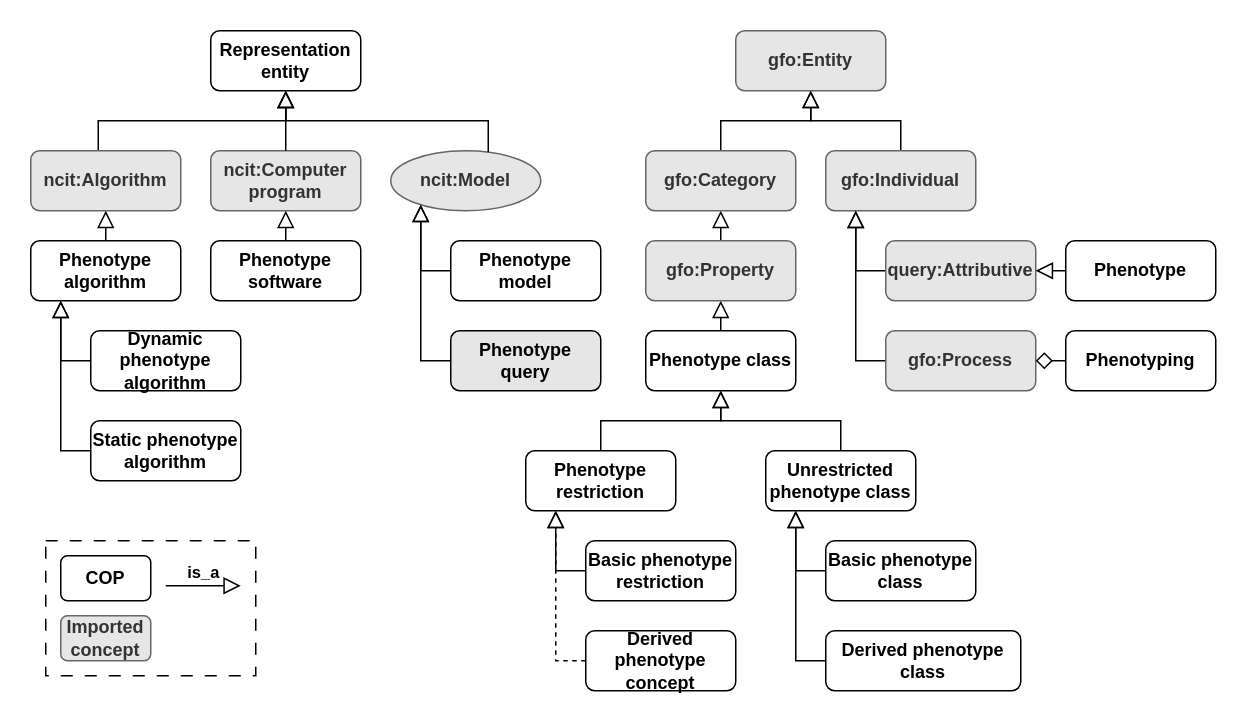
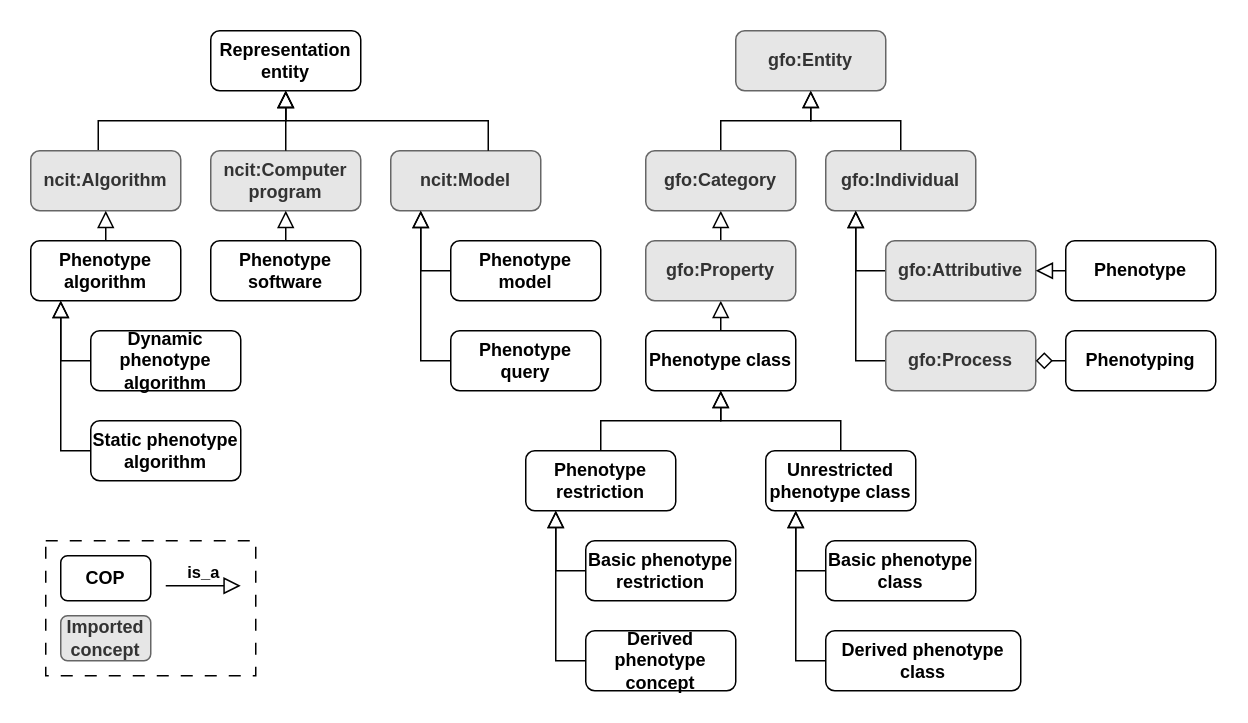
  <mxCell id="0" />
  <mxCell id="1" parent="0" />
  <mxCell id="2" style="rounded=0;orthogonalLoop=1;jettySize=auto;html=1;endSize=9;endArrow=block;endFill=0;" parent="1" source="3" target="17" edge="1"><mxGeometry relative="1" as="geometry" /></mxCell>
  <mxCell id="3" value="Phenotype class" style="rounded=1;whiteSpace=wrap;html=1;fontStyle=1" parent="1" vertex="1"><mxGeometry x="430" y="220" width="100" height="40" as="geometry" /></mxCell>
  <mxCell id="4" style="edgeStyle=orthogonalEdgeStyle;rounded=0;orthogonalLoop=1;jettySize=auto;html=1;endSize=9;endArrow=block;endFill=0;" parent="1" source="5" target="11" edge="1"><mxGeometry relative="1" as="geometry"><Array as="points"><mxPoint x="370" y="380" /></Array></mxGeometry></mxCell>
  <mxCell id="5" value="Basic phenotype restriction" style="rounded=1;whiteSpace=wrap;html=1;fontStyle=1" parent="1" vertex="1"><mxGeometry x="390" y="360" width="100" height="40" as="geometry" /></mxCell>
- <mxCell id="6" style="edgeStyle=orthogonalEdgeStyle;rounded=0;orthogonalLoop=1;jettySize=auto;html=1;endArrow=block;endFill=0;endSize=9;dashed=1;" parent="1" source="7" target="11" edge="1"><mxGeometry relative="1" as="geometry"><Array as="points"><mxPoint x="370" y="440" /></Array></mxGeometry></mxCell>
+ <mxCell id="6" style="edgeStyle=orthogonalEdgeStyle;rounded=0;orthogonalLoop=1;jettySize=auto;html=1;endArrow=block;endFill=0;endSize=9;" parent="1" source="7" target="11" edge="1"><mxGeometry relative="1" as="geometry"><Array as="points"><mxPoint x="370" y="440" /></Array></mxGeometry></mxCell>
  <mxCell id="7" value="Derived phenotype concept" style="rounded=1;whiteSpace=wrap;html=1;fontStyle=1" parent="1" vertex="1"><mxGeometry x="390" y="420" width="100" height="40" as="geometry" /></mxCell>
  <mxCell id="8" style="edgeStyle=orthogonalEdgeStyle;rounded=0;orthogonalLoop=1;jettySize=auto;html=1;endArrow=block;endFill=0;endSize=9;" parent="1" source="9" target="3" edge="1"><mxGeometry relative="1" as="geometry" /></mxCell>
  <mxCell id="9" value="Unrestricted phenotype class" style="rounded=1;whiteSpace=wrap;html=1;fontStyle=1" parent="1" vertex="1"><mxGeometry x="510" y="300" width="100" height="40" as="geometry" /></mxCell>
  <mxCell id="10" style="edgeStyle=orthogonalEdgeStyle;rounded=0;orthogonalLoop=1;jettySize=auto;html=1;endSize=9;endArrow=block;endFill=0;" parent="1" source="11" target="3" edge="1"><mxGeometry relative="1" as="geometry" /></mxCell>
  <mxCell id="11" value="Phenotype restriction" style="rounded=1;whiteSpace=wrap;html=1;fontStyle=1" parent="1" vertex="1"><mxGeometry x="350" y="300" width="100" height="40" as="geometry" /></mxCell>
  <mxCell id="12" style="edgeStyle=orthogonalEdgeStyle;rounded=0;orthogonalLoop=1;jettySize=auto;html=1;endArrow=block;endFill=0;endSize=9;" parent="1" source="13" target="9" edge="1"><mxGeometry relative="1" as="geometry"><Array as="points"><mxPoint x="530" y="380" /></Array></mxGeometry></mxCell>
  <mxCell id="13" value="Basic phenotype class" style="rounded=1;whiteSpace=wrap;html=1;fontStyle=1" parent="1" vertex="1"><mxGeometry x="550" y="360" width="100" height="40" as="geometry" /></mxCell>
  <mxCell id="14" style="edgeStyle=orthogonalEdgeStyle;rounded=0;orthogonalLoop=1;jettySize=auto;html=1;endArrow=block;endFill=0;endSize=9;" parent="1" source="15" target="9" edge="1"><mxGeometry relative="1" as="geometry"><Array as="points"><mxPoint x="530" y="440" /></Array></mxGeometry></mxCell>
  <mxCell id="15" value="Derived phenotype class" style="rounded=1;whiteSpace=wrap;html=1;fontStyle=1" parent="1" vertex="1"><mxGeometry x="550" y="420" width="130" height="40" as="geometry" /></mxCell>
  <mxCell id="16" style="rounded=0;orthogonalLoop=1;jettySize=auto;html=1;endSize=9;endArrow=block;endFill=0;" parent="1" source="17" target="19" edge="1"><mxGeometry relative="1" as="geometry" /></mxCell>
  <mxCell id="17" value="gfo:Property" style="rounded=1;whiteSpace=wrap;html=1;fillColor=#E6E6E6;fontColor=#333333;strokeColor=#666666;fontStyle=1" parent="1" vertex="1"><mxGeometry x="430" y="160" width="100" height="40" as="geometry" /></mxCell>
  <mxCell id="18" value="" style="edgeStyle=orthogonalEdgeStyle;rounded=0;orthogonalLoop=1;jettySize=auto;html=1;endSize=9;endArrow=block;endFill=0;" parent="1" source="19" target="20" edge="1"><mxGeometry relative="1" as="geometry" /></mxCell>
  <mxCell id="19" value="gfo:Category" style="rounded=1;whiteSpace=wrap;html=1;fillColor=#E6E6E6;fontColor=#333333;strokeColor=#666666;fontStyle=1" parent="1" vertex="1"><mxGeometry x="430" y="100" width="100" height="40" as="geometry" /></mxCell>
  <mxCell id="20" value="gfo:Entity" style="whiteSpace=wrap;html=1;rounded=1;fillColor=#E6E6E6;fontColor=#333333;strokeColor=#666666;fontStyle=1" parent="1" vertex="1"><mxGeometry x="490" y="20" width="100" height="40" as="geometry" /></mxCell>
  <mxCell id="21" style="edgeStyle=orthogonalEdgeStyle;rounded=0;orthogonalLoop=1;jettySize=auto;html=1;endArrow=block;endFill=0;endSize=9;" parent="1" source="22" target="20" edge="1"><mxGeometry relative="1" as="geometry" /></mxCell>
  <mxCell id="22" value="gfo:Individual" style="rounded=1;whiteSpace=wrap;html=1;fillColor=#E6E6E6;fontColor=#333333;strokeColor=#666666;fontStyle=1" parent="1" vertex="1"><mxGeometry x="550" y="100" width="100" height="40" as="geometry" /></mxCell>
  <mxCell id="23" style="edgeStyle=orthogonalEdgeStyle;rounded=0;orthogonalLoop=1;jettySize=auto;html=1;endArrow=block;endFill=0;strokeWidth=1;endSize=9;" parent="1" source="24" edge="1"><mxGeometry relative="1" as="geometry"><Array as="points"><mxPoint x="570" y="180" /></Array><mxPoint x="570" y="140" as="targetPoint" /></mxGeometry></mxCell>
- <mxCell id="24" value="query:Attributive" style="rounded=1;whiteSpace=wrap;html=1;fillColor=#E6E6E6;fontColor=#333333;strokeColor=#666666;fontStyle=1" parent="1" vertex="1"><mxGeometry x="590" y="160" width="100" height="40" as="geometry" /></mxCell>
+ <mxCell id="24" value="gfo:Attributive" style="rounded=1;whiteSpace=wrap;html=1;fillColor=#E6E6E6;fontColor=#333333;strokeColor=#666666;fontStyle=1" parent="1" vertex="1"><mxGeometry x="590" y="160" width="100" height="40" as="geometry" /></mxCell>
  <mxCell id="25" style="rounded=0;orthogonalLoop=1;jettySize=auto;html=1;endArrow=block;endFill=0;endSize=9;" parent="1" source="26" target="24" edge="1"><mxGeometry relative="1" as="geometry" /></mxCell>
  <mxCell id="26" value="Phenotype" style="rounded=1;whiteSpace=wrap;html=1;fontStyle=1" parent="1" vertex="1"><mxGeometry x="710" y="160" width="100" height="40" as="geometry" /></mxCell>
  <mxCell id="27" style="edgeStyle=orthogonalEdgeStyle;rounded=0;orthogonalLoop=1;jettySize=auto;html=1;endArrow=block;endFill=0;endSize=9;" parent="1" source="28" edge="1"><mxGeometry relative="1" as="geometry"><Array as="points"><mxPoint x="570" y="240" /></Array><mxPoint x="570" y="140" as="targetPoint" /></mxGeometry></mxCell>
  <mxCell id="28" value="gfo:Process" style="rounded=1;whiteSpace=wrap;html=1;fillColor=#E6E6E6;fontColor=#333333;strokeColor=#666666;fontStyle=1" parent="1" vertex="1"><mxGeometry x="590" y="220" width="100" height="40" as="geometry" /></mxCell>
  <mxCell id="29" style="rounded=0;orthogonalLoop=1;jettySize=auto;html=1;endArrow=diamond;endFill=0;endSize=9;" parent="1" source="30" target="28" edge="1"><mxGeometry relative="1" as="geometry" /></mxCell>
  <mxCell id="30" value="Phenotyping" style="rounded=1;whiteSpace=wrap;html=1;fontStyle=1" parent="1" vertex="1"><mxGeometry x="710" y="220" width="100" height="40" as="geometry" /></mxCell>
  <mxCell id="31" value="Representation entity" style="rounded=1;whiteSpace=wrap;html=1;fontStyle=1" parent="1" vertex="1"><mxGeometry x="140" y="20" width="100" height="40" as="geometry" /></mxCell>
  <mxCell id="32" style="edgeStyle=orthogonalEdgeStyle;rounded=0;orthogonalLoop=1;jettySize=auto;html=1;endArrow=block;endFill=0;endSize=9;" parent="1" source="33" target="31" edge="1"><mxGeometry relative="1" as="geometry"><Array as="points"><mxPoint x="65" y="80" /><mxPoint x="190" y="80" /></Array></mxGeometry></mxCell>
  <mxCell id="33" value="ncit:Algorithm" style="rounded=1;whiteSpace=wrap;html=1;fillColor=#E6E6E6;fontColor=#333333;strokeColor=#666666;fontStyle=1" parent="1" vertex="1"><mxGeometry x="20" y="100" width="100" height="40" as="geometry" /></mxCell>
  <mxCell id="34" value="Phenotype algorithm" style="rounded=1;whiteSpace=wrap;html=1;fontStyle=1" parent="1" vertex="1"><mxGeometry x="20" y="160" width="100" height="40" as="geometry" /></mxCell>
  <mxCell id="35" style="rounded=0;orthogonalLoop=1;jettySize=auto;html=1;endArrow=block;endFill=0;endSize=9;" parent="1" source="34" target="33" edge="1"><mxGeometry relative="1" as="geometry"><mxPoint x="540" y="550" as="sourcePoint" /><mxPoint x="480" y="550" as="targetPoint" /></mxGeometry></mxCell>
  <mxCell id="36" value="Static phenotype algorithm" style="rounded=1;whiteSpace=wrap;html=1;fontStyle=1" parent="1" vertex="1"><mxGeometry x="60" y="280" width="100" height="40" as="geometry" /></mxCell>
  <mxCell id="37" value="Dynamic phenotype algorithm" style="rounded=1;whiteSpace=wrap;html=1;fontStyle=1" parent="1" vertex="1"><mxGeometry x="60" y="220" width="100" height="40" as="geometry" /></mxCell>
  <mxCell id="38" style="edgeStyle=orthogonalEdgeStyle;rounded=0;orthogonalLoop=1;jettySize=auto;html=1;endArrow=block;endFill=0;endSize=9;" parent="1" source="37" target="34" edge="1"><mxGeometry relative="1" as="geometry"><mxPoint x="170" y="140" as="sourcePoint" /><mxPoint x="110" y="140" as="targetPoint" /><Array as="points"><mxPoint x="40" y="240" /></Array></mxGeometry></mxCell>
  <mxCell id="39" style="edgeStyle=orthogonalEdgeStyle;rounded=0;orthogonalLoop=1;jettySize=auto;html=1;endArrow=block;endFill=0;endSize=9;" parent="1" source="36" target="34" edge="1"><mxGeometry relative="1" as="geometry"><mxPoint x="70" y="110" as="sourcePoint" /><mxPoint x="10" y="110" as="targetPoint" /><Array as="points"><mxPoint x="40" y="300" /></Array></mxGeometry></mxCell>
- <mxCell id="40" value="ncit:Model" style="ellipse;whiteSpace=wrap;html=1;fillColor=#E6E6E6;fontColor=#333333;strokeColor=#666666;fontStyle=1;" parent="1" vertex="1"><mxGeometry x="260" y="100" width="100" height="40" as="geometry" /></mxCell>
+ <mxCell id="40" value="ncit:Model" style="rounded=1;whiteSpace=wrap;html=1;fillColor=#E6E6E6;fontColor=#333333;strokeColor=#666666;fontStyle=1" parent="1" vertex="1"><mxGeometry x="260" y="100" width="100" height="40" as="geometry" /></mxCell>
  <mxCell id="41" style="edgeStyle=orthogonalEdgeStyle;rounded=0;orthogonalLoop=1;jettySize=auto;html=1;endArrow=block;endFill=0;endSize=9;" parent="1" source="40" target="31" edge="1"><mxGeometry relative="1" as="geometry"><mxPoint x="100" y="610" as="sourcePoint" /><mxPoint x="40" y="610" as="targetPoint" /><Array as="points"><mxPoint x="325" y="80" /><mxPoint x="190" y="80" /></Array></mxGeometry></mxCell>
  <mxCell id="42" value="Phenotype model" style="rounded=1;whiteSpace=wrap;html=1;fontStyle=1" parent="1" vertex="1"><mxGeometry x="300" y="160" width="100" height="40" as="geometry" /></mxCell>
- <mxCell id="43" value="Phenotype&lt;br&gt;query" style="rounded=1;whiteSpace=wrap;html=1;fontStyle=1;fillColor=#e6e6e6;" parent="1" vertex="1"><mxGeometry x="300" y="220" width="100" height="40" as="geometry" /></mxCell>
+ <mxCell id="43" value="Phenotype&lt;br&gt;query" style="rounded=1;whiteSpace=wrap;html=1;fontStyle=1" parent="1" vertex="1"><mxGeometry x="300" y="220" width="100" height="40" as="geometry" /></mxCell>
  <mxCell id="44" style="edgeStyle=orthogonalEdgeStyle;rounded=0;orthogonalLoop=1;jettySize=auto;html=1;endArrow=block;endFill=0;endSize=9;" parent="1" source="43" target="40" edge="1"><mxGeometry relative="1" as="geometry"><mxPoint x="350" y="510" as="sourcePoint" /><mxPoint x="290" y="510" as="targetPoint" /><Array as="points"><mxPoint x="280" y="240" /></Array></mxGeometry></mxCell>
  <mxCell id="45" style="edgeStyle=orthogonalEdgeStyle;rounded=0;orthogonalLoop=1;jettySize=auto;html=1;endArrow=block;endFill=0;endSize=9;" parent="1" source="42" target="40" edge="1"><mxGeometry relative="1" as="geometry"><mxPoint x="350" y="510" as="sourcePoint" /><mxPoint x="290" y="510" as="targetPoint" /><Array as="points"><mxPoint x="280" y="180" /></Array></mxGeometry></mxCell>
  <mxCell id="46" value="ncit:Computer program" style="rounded=1;whiteSpace=wrap;html=1;fillColor=#E6E6E6;fontColor=#333333;strokeColor=#666666;fontStyle=1" parent="1" vertex="1"><mxGeometry x="140" y="100" width="100" height="40" as="geometry" /></mxCell>
  <mxCell id="47" style="edgeStyle=orthogonalEdgeStyle;rounded=0;orthogonalLoop=1;jettySize=auto;html=1;endArrow=block;endFill=0;endSize=9;" parent="1" source="46" target="31" edge="1"><mxGeometry relative="1" as="geometry"><mxPoint x="350" y="510" as="sourcePoint" /><mxPoint x="290" y="510" as="targetPoint" /></mxGeometry></mxCell>
  <mxCell id="48" value="Phenotype software" style="rounded=1;whiteSpace=wrap;html=1;fontStyle=1" parent="1" vertex="1"><mxGeometry x="140" y="160" width="100" height="40" as="geometry" /></mxCell>
  <mxCell id="49" style="rounded=0;orthogonalLoop=1;jettySize=auto;html=1;endArrow=block;endFill=0;endSize=9;" parent="1" source="48" target="46" edge="1"><mxGeometry relative="1" as="geometry"><mxPoint x="350" y="510" as="sourcePoint" /><mxPoint x="290" y="510" as="targetPoint" /></mxGeometry></mxCell>
  <mxCell id="50" value="" style="group" parent="1" vertex="1" connectable="0"><mxGeometry x="30" y="360" width="150" height="90" as="geometry" /></mxCell>
  <mxCell id="51" value="" style="rounded=0;whiteSpace=wrap;html=1;fillColor=none;dashed=1;dashPattern=8 8;" parent="50" vertex="1"><mxGeometry width="140" height="90" as="geometry" /></mxCell>
  <mxCell id="52" value="Imported concept" style="rounded=1;whiteSpace=wrap;html=1;fillColor=#E6E6E6;fontColor=#333333;strokeColor=#666666;fontStyle=1" parent="50" vertex="1"><mxGeometry x="10" y="50" width="60" height="30" as="geometry" /></mxCell>
  <mxCell id="53" value="COP" style="rounded=1;whiteSpace=wrap;html=1;fontStyle=1" parent="50" vertex="1"><mxGeometry x="10" y="10" width="60" height="30" as="geometry" /></mxCell>
  <mxCell id="54" value="is_a" style="edgeStyle=orthogonalEdgeStyle;rounded=0;orthogonalLoop=1;jettySize=auto;html=1;endArrow=block;endFill=0;endSize=9;labelPosition=center;verticalLabelPosition=top;align=center;verticalAlign=bottom;fontStyle=1" parent="50" edge="1"><mxGeometry relative="1" as="geometry"><mxPoint x="80" y="30" as="sourcePoint" /><mxPoint x="130" y="30" as="targetPoint" /></mxGeometry></mxCell>
